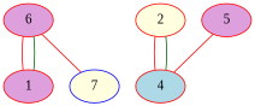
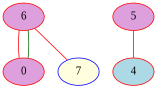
  graph {
    fontname="Liberation Serif"
    node [color=red fillcolor=plum fontname="Liberation Serif" style=filled]
    edge [color=red fontname="Liberation Serif"]
    6
-   1
+   1 [label=0]
    7 [color=blue fillcolor=lightyellow]
-   2 [fillcolor=lightyellow]
    4 [fillcolor=lightblue]
    5
    6 -- 1
    6 -- 7
    1 -- 6 [color=darkgreen]
-   2 -- 4
-   4 -- 2 [color=darkgreen]
    5 -- 4
  }
